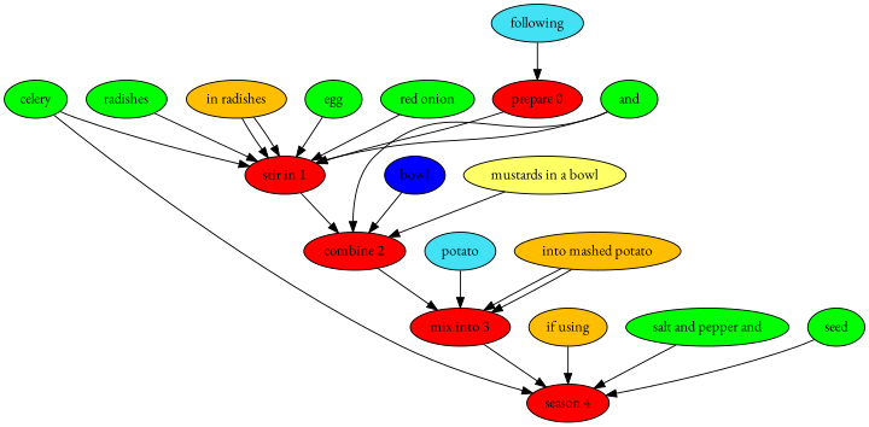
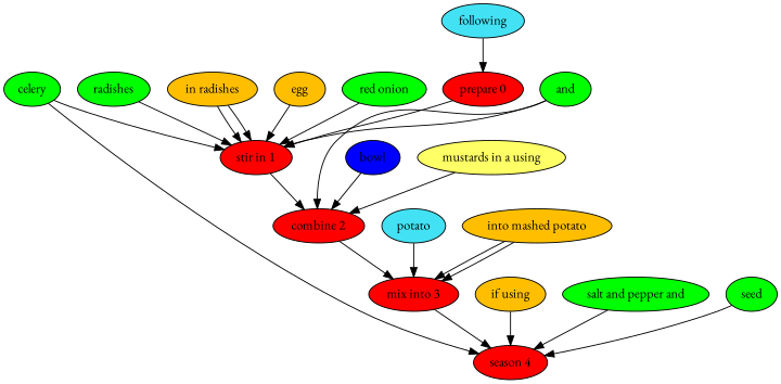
  digraph {
    fontname="EB Garamond"
    node [fillcolor=green fontname="EB Garamond" style=filled]
    edge [fontname="EB Garamond"]
    "prepare 0" [fillcolor=red]
    "stir in 1" [fillcolor=red]
    "combine 2" [fillcolor=red]
    following [fillcolor="#42e2f4"]
    "mix into 3" [fillcolor=red]
    radishes
    "in radishes" [fillcolor="#FFBF00"]
-   egg
+   egg [fillcolor="#FFBF00"]
    celery
    "season 4" [fillcolor=red]
    and
    "red onion"
    bowl [fillcolor="#0000ff"]
-   "mustards in a bowl" [fillcolor="#ffff66"]
+   "mustards in a bowl" [fillcolor="#ffff66" label="mustards in a using"]
    potato [fillcolor="#42e2f4"]
    "into mashed potato" [fillcolor="#FFBF00"]
    "if using" [fillcolor="#FFBF00"]
    "salt and pepper and"
    seed
    "prepare 0" -> "stir in 1"
    "stir in 1" -> "combine 2"
    "combine 2" -> "mix into 3"
    following -> "prepare 0"
    "mix into 3" -> "season 4"
    radishes -> "stir in 1"
    "in radishes" -> "stir in 1"
    "in radishes" -> "stir in 1"
    egg -> "stir in 1"
    celery -> "stir in 1"
    celery -> "season 4"
    and -> "stir in 1"
    and -> "combine 2"
    "red onion" -> "stir in 1"
    bowl -> "combine 2"
    "mustards in a bowl" -> "combine 2"
    potato -> "mix into 3"
    "into mashed potato" -> "mix into 3"
    "into mashed potato" -> "mix into 3"
    "if using" -> "season 4"
    "salt and pepper and" -> "season 4"
    seed -> "season 4"
  }
